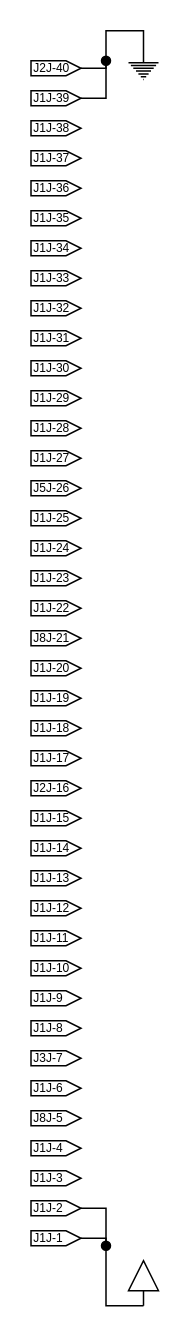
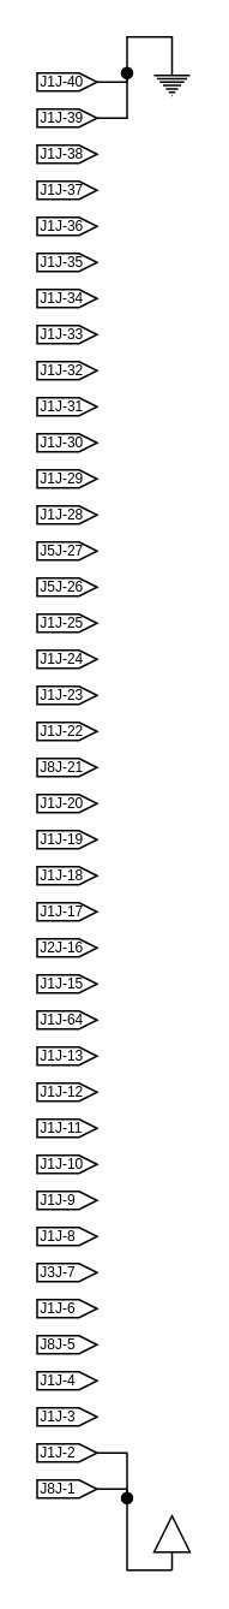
  <mxCell id="0" />
  <mxCell id="1" parent="0" />
  <mxCell id="2" style="edgeStyle=orthogonalEdgeStyle;rounded=0;orthogonalLoop=1;jettySize=auto;html=1;exitX=1;exitY=0.5;exitDx=0;exitDy=0;exitPerimeter=0;fontSize=8;entryX=0.5;entryY=0;entryDx=0;entryDy=0;entryPerimeter=0;endArrow=none;endFill=0;" parent="1" source="3" target="46" edge="1"><mxGeometry relative="1" as="geometry"><Array as="points"><mxPoint x="70" y="45" /><mxPoint x="70" y="20" /><mxPoint x="95" y="20" /></Array></mxGeometry></mxCell>
- <mxCell id="3" value="&lt;font style=&quot;font-size: 8px;&quot;&gt;J2J-40&lt;/font&gt;" style="html=1;shadow=0;dashed=0;align=left;verticalAlign=middle;shape=mxgraph.arrows2.arrow;dy=0;dx=10;notch=0;horizontal=1;fontSize=8;" parent="1" vertex="1"><mxGeometry x="20" y="40" width="33.33" height="10" as="geometry" /></mxCell>
+ <mxCell id="3" value="&lt;font style=&quot;font-size: 8px;&quot;&gt;J1J-40&lt;/font&gt;" style="html=1;shadow=0;dashed=0;align=left;verticalAlign=middle;shape=mxgraph.arrows2.arrow;dy=0;dx=10;notch=0;horizontal=1;fontSize=8;" parent="1" vertex="1"><mxGeometry x="20" y="40" width="33.33" height="10" as="geometry" /></mxCell>
  <mxCell id="4" style="edgeStyle=orthogonalEdgeStyle;rounded=0;orthogonalLoop=1;jettySize=auto;html=1;exitX=1;exitY=0.5;exitDx=0;exitDy=0;exitPerimeter=0;fontSize=8;endArrow=oval;endFill=1;" parent="1" source="5" edge="1"><mxGeometry relative="1" as="geometry"><mxPoint x="70" y="40" as="targetPoint" /></mxGeometry></mxCell>
  <mxCell id="5" value="&lt;span style=&quot;font-size: 8px;&quot;&gt;J1J-39&lt;/span&gt;" style="html=1;shadow=0;dashed=0;align=left;verticalAlign=middle;shape=mxgraph.arrows2.arrow;dy=0;dx=10;notch=0;horizontal=1;fontSize=8;" parent="1" vertex="1"><mxGeometry x="20" y="60" width="33.33" height="10" as="geometry" /></mxCell>
  <mxCell id="6" value="&lt;span style=&quot;font-size: 8px;&quot;&gt;J1J-38&lt;/span&gt;" style="html=1;shadow=0;dashed=0;align=left;verticalAlign=middle;shape=mxgraph.arrows2.arrow;dy=0;dx=10;notch=0;horizontal=1;fontSize=8;" parent="1" vertex="1"><mxGeometry x="20" y="80" width="33.33" height="10" as="geometry" /></mxCell>
  <mxCell id="7" value="&lt;span style=&quot;font-size: 8px;&quot;&gt;J1J-37&lt;/span&gt;" style="html=1;shadow=0;dashed=0;align=left;verticalAlign=middle;shape=mxgraph.arrows2.arrow;dy=0;dx=10;notch=0;horizontal=1;fontSize=8;" parent="1" vertex="1"><mxGeometry x="20" y="100" width="33.33" height="10" as="geometry" /></mxCell>
  <mxCell id="8" value="&lt;span style=&quot;font-size: 8px;&quot;&gt;J1J-36&lt;/span&gt;" style="html=1;shadow=0;dashed=0;align=left;verticalAlign=middle;shape=mxgraph.arrows2.arrow;dy=0;dx=10;notch=0;horizontal=1;fontSize=8;" parent="1" vertex="1"><mxGeometry x="20" y="120" width="33.33" height="10" as="geometry" /></mxCell>
  <mxCell id="9" value="&lt;span style=&quot;font-size: 8px;&quot;&gt;J1J-35&lt;/span&gt;" style="html=1;shadow=0;dashed=0;align=left;verticalAlign=middle;shape=mxgraph.arrows2.arrow;dy=0;dx=10;notch=0;horizontal=1;fontSize=8;" parent="1" vertex="1"><mxGeometry x="20" y="140" width="33.33" height="10" as="geometry" /></mxCell>
  <mxCell id="10" value="&lt;span style=&quot;font-size: 8px;&quot;&gt;J1J-34&lt;/span&gt;" style="html=1;shadow=0;dashed=0;align=left;verticalAlign=middle;shape=mxgraph.arrows2.arrow;dy=0;dx=10;notch=0;horizontal=1;fontSize=8;" parent="1" vertex="1"><mxGeometry x="20" y="160" width="33.33" height="10" as="geometry" /></mxCell>
  <mxCell id="11" value="&lt;span style=&quot;font-size: 8px;&quot;&gt;J1J-33&lt;/span&gt;" style="html=1;shadow=0;dashed=0;align=left;verticalAlign=middle;shape=mxgraph.arrows2.arrow;dy=0;dx=10;notch=0;horizontal=1;fontSize=8;" parent="1" vertex="1"><mxGeometry x="20" y="180" width="33.33" height="10" as="geometry" /></mxCell>
  <mxCell id="12" value="&lt;span style=&quot;font-size: 8px;&quot;&gt;J1J-32&lt;/span&gt;" style="html=1;shadow=0;dashed=0;align=left;verticalAlign=middle;shape=mxgraph.arrows2.arrow;dy=0;dx=10;notch=0;horizontal=1;fontSize=8;" parent="1" vertex="1"><mxGeometry x="20" y="200" width="33.33" height="10" as="geometry" /></mxCell>
  <mxCell id="13" value="&lt;span style=&quot;font-size: 8px;&quot;&gt;J1J-31&lt;/span&gt;" style="html=1;shadow=0;dashed=0;align=left;verticalAlign=middle;shape=mxgraph.arrows2.arrow;dy=0;dx=10;notch=0;horizontal=1;fontSize=8;" parent="1" vertex="1"><mxGeometry x="20" y="220" width="33.33" height="10" as="geometry" /></mxCell>
  <mxCell id="14" value="&lt;span style=&quot;font-size: 8px;&quot;&gt;J1J-30&lt;/span&gt;" style="html=1;shadow=0;dashed=0;align=left;verticalAlign=middle;shape=mxgraph.arrows2.arrow;dy=0;dx=10;notch=0;horizontal=1;fontSize=8;" parent="1" vertex="1"><mxGeometry x="20" y="240" width="33.33" height="10" as="geometry" /></mxCell>
  <mxCell id="15" value="&lt;span style=&quot;font-size: 8px;&quot;&gt;J1J-29&lt;/span&gt;" style="html=1;shadow=0;dashed=0;align=left;verticalAlign=middle;shape=mxgraph.arrows2.arrow;dy=0;dx=10;notch=0;horizontal=1;fontSize=8;" parent="1" vertex="1"><mxGeometry x="20" y="260" width="33.33" height="10" as="geometry" /></mxCell>
  <mxCell id="16" value="&lt;span style=&quot;font-size: 8px;&quot;&gt;J1J-28&lt;/span&gt;" style="html=1;shadow=0;dashed=0;align=left;verticalAlign=middle;shape=mxgraph.arrows2.arrow;dy=0;dx=10;notch=0;horizontal=1;fontSize=8;" parent="1" vertex="1"><mxGeometry x="20" y="280" width="33.33" height="10" as="geometry" /></mxCell>
- <mxCell id="17" value="&lt;span style=&quot;font-size: 8px;&quot;&gt;J1J-27&lt;/span&gt;" style="html=1;shadow=0;dashed=0;align=left;verticalAlign=middle;shape=mxgraph.arrows2.arrow;dy=0;dx=10;notch=0;horizontal=1;fontSize=8;" parent="1" vertex="1"><mxGeometry x="20" y="300" width="33.33" height="10" as="geometry" /></mxCell>
+ <mxCell id="17" value="&lt;span style=&quot;font-size: 8px;&quot;&gt;J5J-27&lt;/span&gt;" style="html=1;shadow=0;dashed=0;align=left;verticalAlign=middle;shape=mxgraph.arrows2.arrow;dy=0;dx=10;notch=0;horizontal=1;fontSize=8;" parent="1" vertex="1"><mxGeometry x="20" y="300" width="33.33" height="10" as="geometry" /></mxCell>
  <mxCell id="18" value="&lt;span style=&quot;font-size: 8px; line-height: 114%;&quot;&gt;J5J-26&lt;/span&gt;" style="html=1;shadow=0;dashed=0;align=left;verticalAlign=middle;shape=mxgraph.arrows2.arrow;dy=0;dx=10;notch=0;horizontal=1;fontSize=8;" parent="1" vertex="1"><mxGeometry x="20" y="320" width="33.33" height="10" as="geometry" /></mxCell>
  <mxCell id="19" value="&lt;span style=&quot;font-size: 8px;&quot;&gt;J1J-25&lt;/span&gt;" style="html=1;shadow=0;dashed=0;align=left;verticalAlign=middle;shape=mxgraph.arrows2.arrow;dy=0;dx=10;notch=0;horizontal=1;fontSize=8;" parent="1" vertex="1"><mxGeometry x="20" y="340" width="33.33" height="10" as="geometry" /></mxCell>
  <mxCell id="20" value="&lt;span style=&quot;font-size: 8px;&quot;&gt;J1J-24&lt;/span&gt;" style="html=1;shadow=0;dashed=0;align=left;verticalAlign=middle;shape=mxgraph.arrows2.arrow;dy=0;dx=10;notch=0;horizontal=1;fontSize=8;" parent="1" vertex="1"><mxGeometry x="20" y="360" width="33.33" height="10" as="geometry" /></mxCell>
  <mxCell id="21" value="&lt;span style=&quot;font-size: 8px;&quot;&gt;J1J-23&lt;/span&gt;" style="html=1;shadow=0;dashed=0;align=left;verticalAlign=middle;shape=mxgraph.arrows2.arrow;dy=0;dx=10;notch=0;horizontal=1;fontSize=8;" parent="1" vertex="1"><mxGeometry x="20" y="380" width="33.33" height="10" as="geometry" /></mxCell>
  <mxCell id="22" value="&lt;span style=&quot;font-size: 8px;&quot;&gt;J1J-22&lt;/span&gt;" style="html=1;shadow=0;dashed=0;align=left;verticalAlign=middle;shape=mxgraph.arrows2.arrow;dy=0;dx=10;notch=0;horizontal=1;fontSize=8;" parent="1" vertex="1"><mxGeometry x="20" y="400" width="33.33" height="10" as="geometry" /></mxCell>
  <mxCell id="23" value="&lt;span style=&quot;font-size: 8px;&quot;&gt;J8J-21&lt;/span&gt;" style="html=1;shadow=0;dashed=0;align=left;verticalAlign=middle;shape=mxgraph.arrows2.arrow;dy=0;dx=10;notch=0;horizontal=1;fontSize=8;" parent="1" vertex="1"><mxGeometry x="20" y="420" width="33.33" height="10" as="geometry" /></mxCell>
  <mxCell id="24" value="&lt;span style=&quot;font-size: 8px;&quot;&gt;J1J-20&lt;/span&gt;" style="html=1;shadow=0;dashed=0;align=left;verticalAlign=middle;shape=mxgraph.arrows2.arrow;dy=0;dx=10;notch=0;horizontal=1;fontSize=8;" parent="1" vertex="1"><mxGeometry x="20" y="440" width="33.33" height="10" as="geometry" /></mxCell>
  <mxCell id="25" value="&lt;span style=&quot;font-size: 8px;&quot;&gt;J1J-19&lt;/span&gt;" style="html=1;shadow=0;dashed=0;align=left;verticalAlign=middle;shape=mxgraph.arrows2.arrow;dy=0;dx=10;notch=0;horizontal=1;fontSize=8;" parent="1" vertex="1"><mxGeometry x="20" y="460" width="33.33" height="10" as="geometry" /></mxCell>
  <mxCell id="26" value="&lt;span style=&quot;font-size: 8px;&quot;&gt;J1J-18&lt;/span&gt;" style="html=1;shadow=0;dashed=0;align=left;verticalAlign=middle;shape=mxgraph.arrows2.arrow;dy=0;dx=10;notch=0;horizontal=1;fontSize=8;" parent="1" vertex="1"><mxGeometry x="20" y="480" width="33.33" height="10" as="geometry" /></mxCell>
  <mxCell id="27" value="&lt;span style=&quot;font-size: 8px;&quot;&gt;J1J-17&lt;/span&gt;" style="html=1;shadow=0;dashed=0;align=left;verticalAlign=middle;shape=mxgraph.arrows2.arrow;dy=0;dx=10;notch=0;horizontal=1;fontSize=8;" parent="1" vertex="1"><mxGeometry x="20" y="500" width="33.33" height="10" as="geometry" /></mxCell>
  <mxCell id="28" value="&lt;span style=&quot;font-size: 8px;&quot;&gt;J2J-16&lt;/span&gt;" style="html=1;shadow=0;dashed=0;align=left;verticalAlign=middle;shape=mxgraph.arrows2.arrow;dy=0;dx=10;notch=0;horizontal=1;fontSize=8;" parent="1" vertex="1"><mxGeometry x="20" y="520" width="33.33" height="10" as="geometry" /></mxCell>
  <mxCell id="29" value="&lt;span style=&quot;font-size: 8px;&quot;&gt;J1J-15&lt;/span&gt;" style="html=1;shadow=0;dashed=0;align=left;verticalAlign=middle;shape=mxgraph.arrows2.arrow;dy=0;dx=10;notch=0;horizontal=1;fontSize=8;" parent="1" vertex="1"><mxGeometry x="20" y="540" width="33.33" height="10" as="geometry" /></mxCell>
- <mxCell id="30" value="&lt;span style=&quot;font-size: 8px;&quot;&gt;J1J-14&lt;/span&gt;" style="html=1;shadow=0;dashed=0;align=left;verticalAlign=middle;shape=mxgraph.arrows2.arrow;dy=0;dx=10;notch=0;horizontal=1;fontSize=8;" parent="1" vertex="1"><mxGeometry x="20" y="560" width="33.33" height="10" as="geometry" /></mxCell>
+ <mxCell id="30" value="&lt;span style=&quot;font-size: 8px;&quot;&gt;J1J-64&lt;/span&gt;" style="html=1;shadow=0;dashed=0;align=left;verticalAlign=middle;shape=mxgraph.arrows2.arrow;dy=0;dx=10;notch=0;horizontal=1;fontSize=8;" parent="1" vertex="1"><mxGeometry x="20" y="560" width="33.33" height="10" as="geometry" /></mxCell>
  <mxCell id="31" value="&lt;span style=&quot;font-size: 8px;&quot;&gt;J1J-13&lt;/span&gt;" style="html=1;shadow=0;dashed=0;align=left;verticalAlign=middle;shape=mxgraph.arrows2.arrow;dy=0;dx=10;notch=0;horizontal=1;fontSize=8;" parent="1" vertex="1"><mxGeometry x="20" y="580" width="33.33" height="10" as="geometry" /></mxCell>
  <mxCell id="32" value="&lt;span style=&quot;font-size: 8px;&quot;&gt;J1J-12&lt;/span&gt;" style="html=1;shadow=0;dashed=0;align=left;verticalAlign=middle;shape=mxgraph.arrows2.arrow;dy=0;dx=10;notch=0;horizontal=1;fontSize=8;" parent="1" vertex="1"><mxGeometry x="20" y="600" width="33.33" height="10" as="geometry" /></mxCell>
  <mxCell id="33" value="&lt;span style=&quot;font-size: 8px;&quot;&gt;J1J-11&lt;/span&gt;" style="html=1;shadow=0;dashed=0;align=left;verticalAlign=middle;shape=mxgraph.arrows2.arrow;dy=0;dx=10;notch=0;horizontal=1;fontSize=8;" parent="1" vertex="1"><mxGeometry x="20" y="620" width="33.33" height="10" as="geometry" /></mxCell>
  <mxCell id="34" value="&lt;span style=&quot;font-size: 8px;&quot;&gt;J1J-10&lt;/span&gt;" style="html=1;shadow=0;dashed=0;align=left;verticalAlign=middle;shape=mxgraph.arrows2.arrow;dy=0;dx=10;notch=0;horizontal=1;fontSize=8;" parent="1" vertex="1"><mxGeometry x="20" y="640" width="33.33" height="10" as="geometry" /></mxCell>
  <mxCell id="35" value="&lt;span style=&quot;font-size: 8px;&quot;&gt;J1J-9&lt;/span&gt;" style="html=1;shadow=0;dashed=0;align=left;verticalAlign=middle;shape=mxgraph.arrows2.arrow;dy=0;dx=10;notch=0;horizontal=1;fontSize=8;" parent="1" vertex="1"><mxGeometry x="20" y="660" width="33.33" height="10" as="geometry" /></mxCell>
  <mxCell id="36" value="&lt;span style=&quot;font-size: 8px;&quot;&gt;J1J-8&lt;/span&gt;" style="html=1;shadow=0;dashed=0;align=left;verticalAlign=middle;shape=mxgraph.arrows2.arrow;dy=0;dx=10;notch=0;horizontal=1;fontSize=8;" parent="1" vertex="1"><mxGeometry x="20" y="680" width="33.33" height="10" as="geometry" /></mxCell>
  <mxCell id="37" value="&lt;span style=&quot;font-size: 8px;&quot;&gt;J3J-7&lt;/span&gt;" style="html=1;shadow=0;dashed=0;align=left;verticalAlign=middle;shape=mxgraph.arrows2.arrow;dy=0;dx=10;notch=0;horizontal=1;fontSize=8;" parent="1" vertex="1"><mxGeometry x="20" y="700" width="33.33" height="10" as="geometry" /></mxCell>
  <mxCell id="38" value="&lt;span style=&quot;font-size: 8px;&quot;&gt;J1J-6&lt;/span&gt;" style="html=1;shadow=0;dashed=0;align=left;verticalAlign=middle;shape=mxgraph.arrows2.arrow;dy=0;dx=10;notch=0;horizontal=1;fontSize=8;" parent="1" vertex="1"><mxGeometry x="20" y="720" width="33.33" height="10" as="geometry" /></mxCell>
  <mxCell id="39" value="&lt;span style=&quot;font-size: 8px;&quot;&gt;J8J-5&lt;/span&gt;" style="html=1;shadow=0;dashed=0;align=left;verticalAlign=middle;shape=mxgraph.arrows2.arrow;dy=0;dx=10;notch=0;horizontal=1;fontSize=8;" parent="1" vertex="1"><mxGeometry x="20" y="740" width="33.33" height="10" as="geometry" /></mxCell>
  <mxCell id="40" value="&lt;span style=&quot;font-size: 8px;&quot;&gt;J1J-4&lt;/span&gt;" style="html=1;shadow=0;dashed=0;align=left;verticalAlign=middle;shape=mxgraph.arrows2.arrow;dy=0;dx=10;notch=0;horizontal=1;fontSize=8;" parent="1" vertex="1"><mxGeometry x="20" y="760" width="33.33" height="10" as="geometry" /></mxCell>
  <mxCell id="41" value="&lt;span style=&quot;font-size: 8px;&quot;&gt;J1J-3&lt;/span&gt;" style="html=1;shadow=0;dashed=0;align=left;verticalAlign=middle;shape=mxgraph.arrows2.arrow;dy=0;dx=10;notch=0;horizontal=1;fontSize=8;" parent="1" vertex="1"><mxGeometry x="20" y="780" width="33.33" height="10" as="geometry" /></mxCell>
  <mxCell id="42" style="edgeStyle=orthogonalEdgeStyle;rounded=0;orthogonalLoop=1;jettySize=auto;html=1;exitX=1;exitY=0.5;exitDx=0;exitDy=0;exitPerimeter=0;endArrow=oval;endFill=1;fontSize=8;" parent="1" source="43" edge="1"><mxGeometry relative="1" as="geometry"><mxPoint x="70" y="830" as="targetPoint" /></mxGeometry></mxCell>
  <mxCell id="43" value="&lt;span style=&quot;font-size: 8px;&quot;&gt;J1J-2&lt;/span&gt;" style="html=1;shadow=0;dashed=0;align=left;verticalAlign=middle;shape=mxgraph.arrows2.arrow;dy=0;dx=10;notch=0;horizontal=1;fontSize=8;" parent="1" vertex="1"><mxGeometry x="20" y="800" width="33.33" height="10" as="geometry" /></mxCell>
  <mxCell id="44" style="edgeStyle=orthogonalEdgeStyle;rounded=0;orthogonalLoop=1;jettySize=auto;html=1;exitX=1;exitY=0.5;exitDx=0;exitDy=0;exitPerimeter=0;entryX=0.5;entryY=0;entryDx=0;entryDy=0;entryPerimeter=0;endArrow=none;endFill=0;fontSize=8;" parent="1" source="45" target="47" edge="1"><mxGeometry relative="1" as="geometry"><Array as="points"><mxPoint x="70" y="825" /><mxPoint x="70" y="870" /></Array></mxGeometry></mxCell>
- <mxCell id="45" value="&lt;span style=&quot;font-size: 8px;&quot;&gt;J1J-1&lt;/span&gt;" style="html=1;shadow=0;dashed=0;align=left;verticalAlign=middle;shape=mxgraph.arrows2.arrow;dy=0;dx=10;notch=0;horizontal=1;fontSize=8;" parent="1" vertex="1"><mxGeometry x="20" y="820" width="33.33" height="10" as="geometry" /></mxCell>
+ <mxCell id="45" value="&lt;span style=&quot;font-size: 8px;&quot;&gt;J8J-1&lt;/span&gt;" style="html=1;shadow=0;dashed=0;align=left;verticalAlign=middle;shape=mxgraph.arrows2.arrow;dy=0;dx=10;notch=0;horizontal=1;fontSize=8;" parent="1" vertex="1"><mxGeometry x="20" y="820" width="33.33" height="10" as="geometry" /></mxCell>
  <mxCell id="46" value="" style="pointerEvents=1;verticalLabelPosition=bottom;shadow=0;dashed=0;align=center;html=1;verticalAlign=top;shape=mxgraph.electrical.signal_sources.protective_earth;fontSize=8;" parent="1" vertex="1"><mxGeometry x="85" y="37.5" width="20" height="15" as="geometry" /></mxCell>
  <mxCell id="47" value="" style="pointerEvents=1;verticalLabelPosition=bottom;shadow=0;dashed=0;align=center;html=1;verticalAlign=top;shape=mxgraph.electrical.signal_sources.signal_ground;fontSize=8;rotation=-180;" parent="1" vertex="1"><mxGeometry x="85" y="840" width="20" height="30" as="geometry" /></mxCell>
